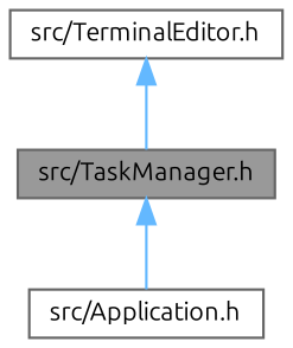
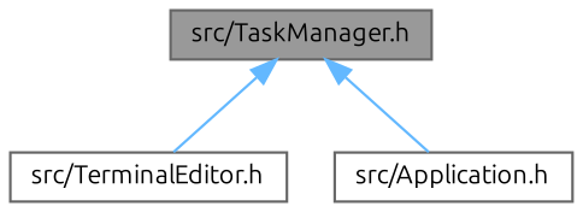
  digraph {
    fontname=Ubuntu
    node [color=grey40 fillcolor=white fontname=Ubuntu fontsize=10 shape=box style=filled]
    edge [color=steelblue1 dir=back fontname=Ubuntu fontsize=10 labelfontname=Helvetica labelfontsize=10 style=solid]
    n1 [color=gray40 fillcolor=grey60 fontcolor=black height=0.2 label="src/TaskManager.h" width=0.4]
    n2 [height=0.2 label="src/TerminalEditor.h" width=0.4]
    n3 [height=0.2 label="src/Application.h" width=0.4]
-   n2 -> n1
+   n1 -> n2
    n1 -> n3
  }
